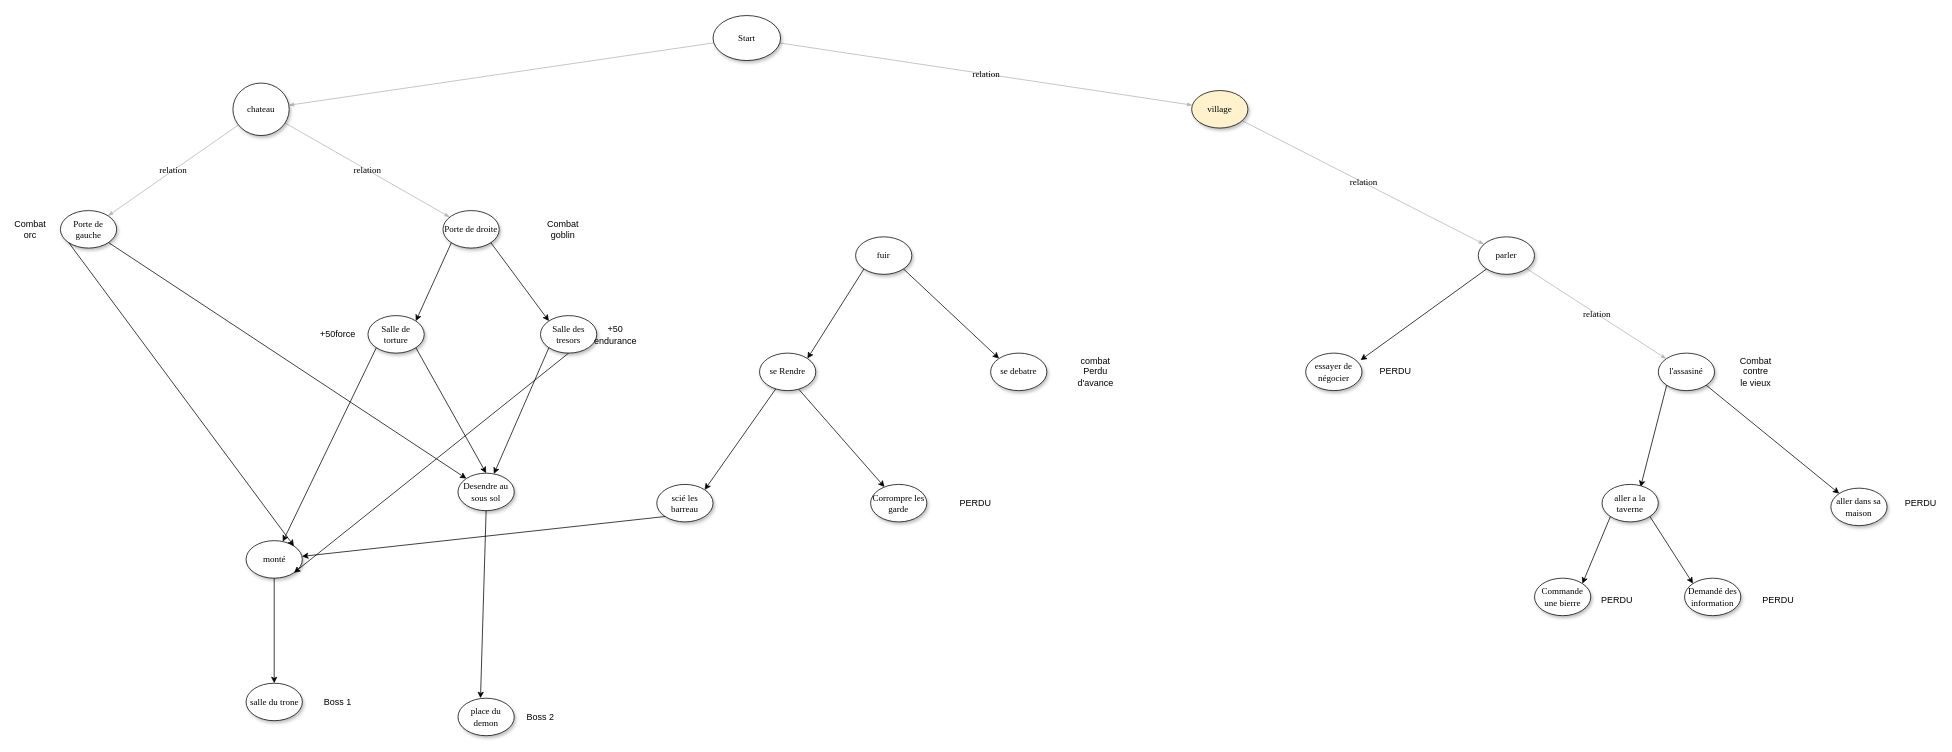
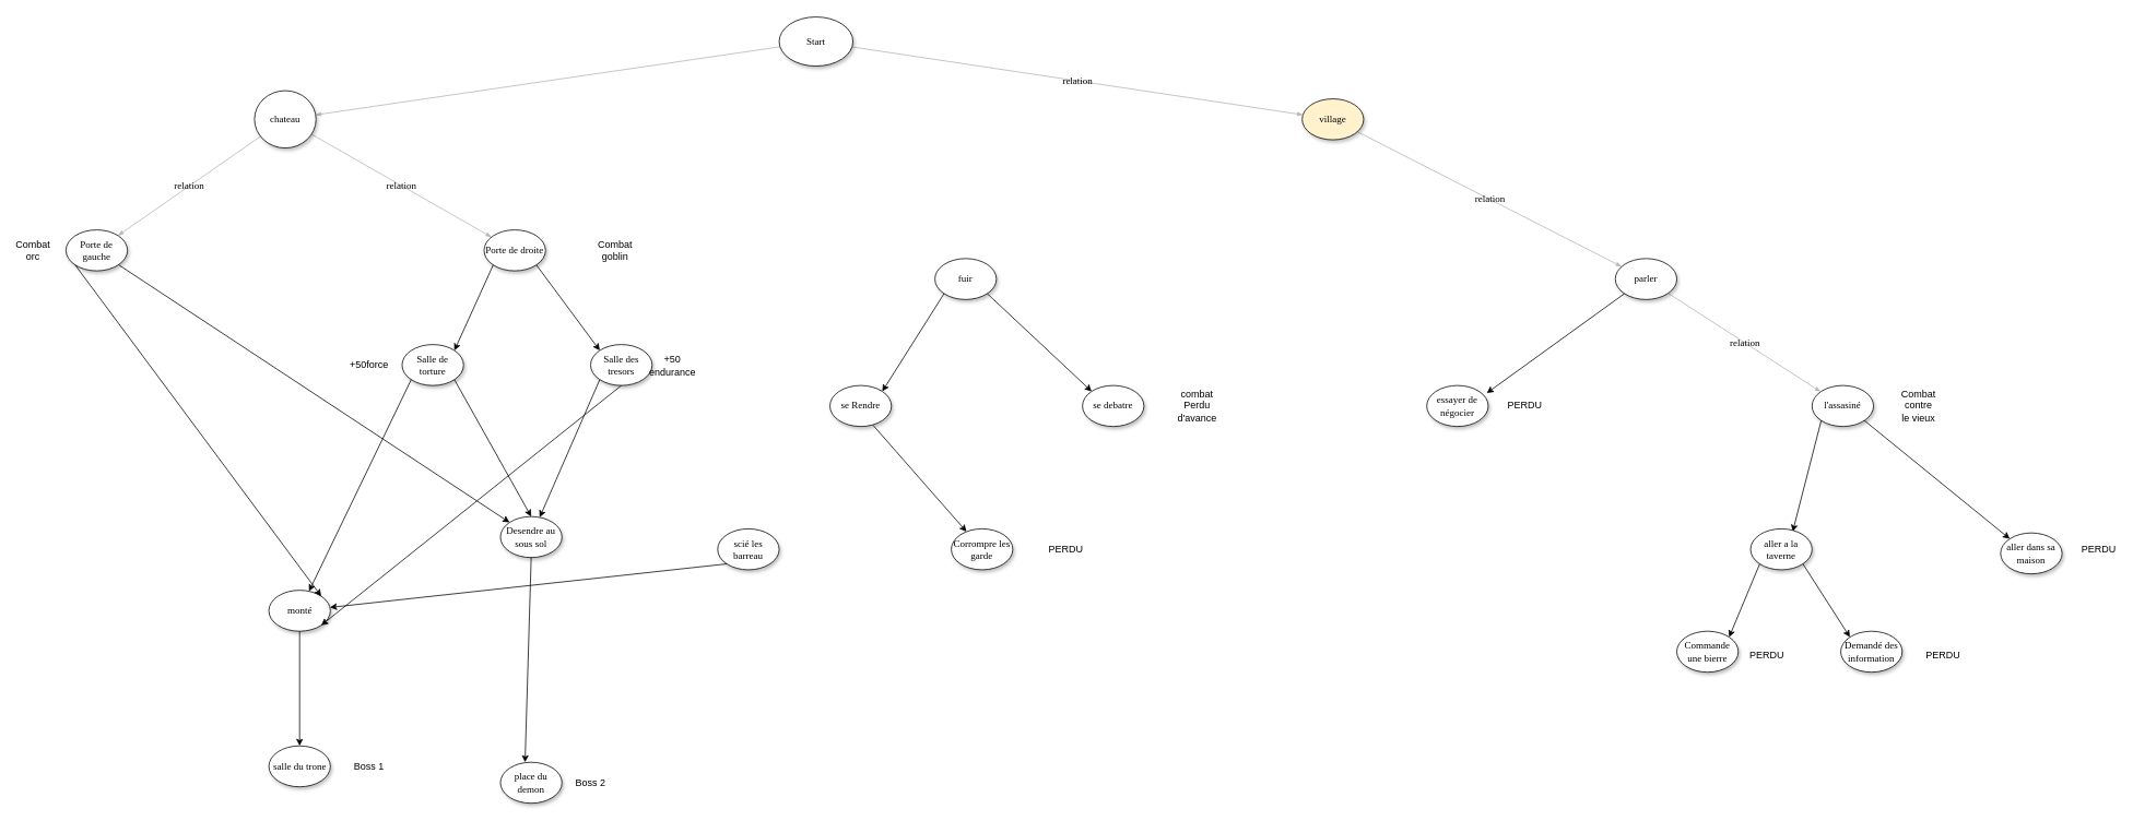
  <mxCell id="0" />
  <mxCell id="1" parent="0" />
  <mxCell id="2" style="edgeStyle=none;rounded=1;html=1;labelBackgroundColor=none;startArrow=none;startFill=0;startSize=5;endArrow=classicThin;endFill=1;endSize=5;jettySize=auto;orthogonalLoop=1;strokeColor=#B3B3B3;strokeWidth=1;fontFamily=Verdana;fontSize=12" parent="1" source="4" target="7" edge="1"><mxGeometry relative="1" as="geometry" /></mxCell>
  <mxCell id="3" value="relation" style="edgeStyle=none;rounded=1;html=1;labelBackgroundColor=none;startArrow=none;startFill=0;startSize=5;endArrow=classicThin;endFill=1;endSize=5;jettySize=auto;orthogonalLoop=1;strokeColor=#B3B3B3;strokeWidth=1;fontFamily=Verdana;fontSize=12" parent="1" source="4" target="9" edge="1"><mxGeometry relative="1" as="geometry" /></mxCell>
  <mxCell id="4" value="Start" style="ellipse;whiteSpace=wrap;html=1;rounded=0;shadow=1;comic=0;labelBackgroundColor=none;strokeWidth=1;fontFamily=Verdana;fontSize=12;align=center;" parent="1" vertex="1"><mxGeometry x="950" y="20" width="90" height="60" as="geometry" /></mxCell>
  <mxCell id="5" value="relation" style="edgeStyle=none;rounded=1;html=1;labelBackgroundColor=none;startArrow=none;startFill=0;startSize=5;endArrow=classicThin;endFill=1;endSize=5;jettySize=auto;orthogonalLoop=1;strokeColor=#B3B3B3;strokeWidth=1;fontFamily=Verdana;fontSize=12" parent="1" source="7" target="14" edge="1"><mxGeometry relative="1" as="geometry" /></mxCell>
  <mxCell id="6" value="relation" style="edgeStyle=none;rounded=1;html=1;labelBackgroundColor=none;startArrow=none;startFill=0;startSize=5;endArrow=classicThin;endFill=1;endSize=5;jettySize=auto;orthogonalLoop=1;strokeColor=#B3B3B3;strokeWidth=1;fontFamily=Verdana;fontSize=12" parent="1" source="7" target="13" edge="1"><mxGeometry relative="1" as="geometry" /></mxCell>
  <mxCell id="7" value="chateau" style="ellipse;whiteSpace=wrap;html=1;rounded=0;shadow=1;comic=0;labelBackgroundColor=none;strokeWidth=1;fontFamily=Verdana;fontSize=12;align=center;" parent="1" vertex="1"><mxGeometry x="310" y="110" width="75" height="70" as="geometry" /></mxCell>
  <mxCell id="8" value="relation" style="edgeStyle=none;rounded=1;html=1;labelBackgroundColor=none;startArrow=none;startFill=0;startSize=5;endArrow=classicThin;endFill=1;endSize=5;jettySize=auto;orthogonalLoop=1;strokeColor=#B3B3B3;strokeWidth=1;fontFamily=Verdana;fontSize=12" parent="1" source="9" target="11" edge="1"><mxGeometry relative="1" as="geometry" /></mxCell>
  <mxCell id="9" value="village" style="ellipse;whiteSpace=wrap;html=1;rounded=0;shadow=1;comic=0;labelBackgroundColor=none;strokeWidth=1;fontFamily=Verdana;fontSize=12;align=center;fillColor=#fff2cc;" parent="1" vertex="1"><mxGeometry x="1588" y="120" width="75" height="50" as="geometry" /></mxCell>
  <mxCell id="10" value="relation" style="edgeStyle=none;rounded=1;html=1;labelBackgroundColor=none;startArrow=none;startFill=0;startSize=5;endArrow=classicThin;endFill=1;endSize=5;jettySize=auto;orthogonalLoop=1;strokeColor=#B3B3B3;strokeWidth=1;fontFamily=Verdana;fontSize=12" parent="1" source="11" target="12" edge="1"><mxGeometry relative="1" as="geometry" /></mxCell>
  <mxCell id="11" value="parler" style="ellipse;whiteSpace=wrap;html=1;rounded=0;shadow=1;comic=0;labelBackgroundColor=none;strokeWidth=1;fontFamily=Verdana;fontSize=12;align=center;" parent="1" vertex="1"><mxGeometry x="1970" y="315" width="75" height="50" as="geometry" /></mxCell>
  <mxCell id="12" value="l'assasiné" style="ellipse;whiteSpace=wrap;html=1;rounded=0;shadow=1;comic=0;labelBackgroundColor=none;strokeWidth=1;fontFamily=Verdana;fontSize=12;align=center;" parent="1" vertex="1"><mxGeometry x="2210" y="470" width="75" height="50" as="geometry" /></mxCell>
  <mxCell id="13" value="Porte de droite" style="ellipse;whiteSpace=wrap;html=1;rounded=0;shadow=1;comic=0;labelBackgroundColor=none;strokeWidth=1;fontFamily=Verdana;fontSize=12;align=center;" parent="1" vertex="1"><mxGeometry x="590" y="280" width="75" height="50" as="geometry" /></mxCell>
  <mxCell id="14" value="Porte de &lt;br&gt;gauche" style="ellipse;whiteSpace=wrap;html=1;rounded=0;shadow=1;comic=0;labelBackgroundColor=none;strokeWidth=1;fontFamily=Verdana;fontSize=12;align=center;" parent="1" vertex="1"><mxGeometry x="80" y="280" width="75" height="50" as="geometry" /></mxCell>
  <mxCell id="15" value="fuir" style="ellipse;whiteSpace=wrap;html=1;rounded=0;shadow=1;comic=0;labelBackgroundColor=none;strokeWidth=1;fontFamily=Verdana;fontSize=12;align=center;" vertex="1" parent="1"><mxGeometry x="1140" y="315" width="75" height="50" as="geometry" /></mxCell>
  <mxCell id="16" value="Combat goblin" style="text;html=1;strokeColor=none;fillColor=none;align=center;verticalAlign=middle;whiteSpace=wrap;rounded=0;" vertex="1" parent="1"><mxGeometry x="730" y="295" width="40" height="20" as="geometry" /></mxCell>
  <mxCell id="17" value="Combat orc" style="text;html=1;strokeColor=none;fillColor=none;align=center;verticalAlign=middle;whiteSpace=wrap;rounded=0;" vertex="1" parent="1"><mxGeometry x="20" y="295" width="40" height="20" as="geometry" /></mxCell>
  <mxCell id="18" value="essayer de négocier" style="ellipse;whiteSpace=wrap;html=1;rounded=0;shadow=1;comic=0;labelBackgroundColor=none;strokeWidth=1;fontFamily=Verdana;fontSize=12;align=center;" vertex="1" parent="1"><mxGeometry x="1740" y="470" width="75" height="50" as="geometry" /></mxCell>
  <mxCell id="19" value="" style="endArrow=classic;html=1;exitX=1;exitY=1;exitDx=0;exitDy=0;entryX=0;entryY=0;entryDx=0;entryDy=0;" edge="1" parent="1" source="15" target="30"><mxGeometry width="50" height="50" relative="1" as="geometry"><mxPoint x="1165" y="415" as="sourcePoint" /><mxPoint x="1340" y="560" as="targetPoint" /></mxGeometry></mxCell>
  <mxCell id="20" value="monté" style="ellipse;whiteSpace=wrap;html=1;rounded=0;shadow=1;comic=0;labelBackgroundColor=none;strokeWidth=1;fontFamily=Verdana;fontSize=12;align=center;" vertex="1" parent="1"><mxGeometry x="327.5" y="720" width="75" height="50" as="geometry" /></mxCell>
  <mxCell id="21" value="" style="endArrow=classic;html=1;entryX=1;entryY=0;entryDx=0;entryDy=0;exitX=0;exitY=1;exitDx=0;exitDy=0;" edge="1" parent="1" source="14" target="20"><mxGeometry width="50" height="50" relative="1" as="geometry"><mxPoint x="-250" y="410" as="sourcePoint" /><mxPoint x="-200" y="360" as="targetPoint" /></mxGeometry></mxCell>
  <mxCell id="22" value="Desendre au sous sol" style="ellipse;whiteSpace=wrap;html=1;rounded=0;shadow=1;comic=0;labelBackgroundColor=none;strokeWidth=1;fontFamily=Verdana;fontSize=12;align=center;" vertex="1" parent="1"><mxGeometry x="610" y="630" width="75" height="50" as="geometry" /></mxCell>
  <mxCell id="23" value="" style="endArrow=classic;html=1;entryX=0;entryY=0;entryDx=0;entryDy=0;" edge="1" parent="1" source="14" target="22"><mxGeometry width="50" height="50" relative="1" as="geometry"><mxPoint x="-70" y="370" as="sourcePoint" /><mxPoint x="-60" y="410" as="targetPoint" /></mxGeometry></mxCell>
  <mxCell id="24" value="" style="endArrow=classic;html=1;exitX=0;exitY=1;exitDx=0;exitDy=0;entryX=0.975;entryY=0.186;entryDx=0;entryDy=0;entryPerimeter=0;" edge="1" parent="1" source="11" target="18"><mxGeometry width="50" height="50" relative="1" as="geometry"><mxPoint x="1870" y="400" as="sourcePoint" /><mxPoint x="1920" y="350" as="targetPoint" /></mxGeometry></mxCell>
  <mxCell id="25" value="Combat contre le vieux" style="text;html=1;strokeColor=none;fillColor=none;align=center;verticalAlign=middle;whiteSpace=wrap;rounded=0;" vertex="1" parent="1"><mxGeometry x="2320" y="485" width="40" height="20" as="geometry" /></mxCell>
  <mxCell id="26" value="" style="endArrow=classic;html=1;exitX=1;exitY=1;exitDx=0;exitDy=0;entryX=0;entryY=0;entryDx=0;entryDy=0;" edge="1" parent="1" source="12" target="27"><mxGeometry width="50" height="50" relative="1" as="geometry"><mxPoint x="2250" y="620" as="sourcePoint" /><mxPoint x="2370" y="690" as="targetPoint" /></mxGeometry></mxCell>
  <mxCell id="27" value="aller dans sa maison" style="ellipse;whiteSpace=wrap;html=1;rounded=0;shadow=1;comic=0;labelBackgroundColor=none;strokeWidth=1;fontFamily=Verdana;fontSize=12;align=center;" vertex="1" parent="1"><mxGeometry x="2440" y="650" width="75" height="50" as="geometry" /></mxCell>
  <mxCell id="28" value="" style="endArrow=classic;html=1;exitX=0;exitY=1;exitDx=0;exitDy=0;entryX=0.685;entryY=0.068;entryDx=0;entryDy=0;entryPerimeter=0;" edge="1" parent="1" source="12" target="29"><mxGeometry width="50" height="50" relative="1" as="geometry"><mxPoint x="2110" y="650" as="sourcePoint" /><mxPoint x="2160" y="600" as="targetPoint" /></mxGeometry></mxCell>
  <mxCell id="29" value="aller a la taverne" style="ellipse;whiteSpace=wrap;html=1;rounded=0;shadow=1;comic=0;labelBackgroundColor=none;strokeWidth=1;fontFamily=Verdana;fontSize=12;align=center;" vertex="1" parent="1"><mxGeometry x="2135" y="645" width="75" height="50" as="geometry" /></mxCell>
  <mxCell id="30" value="se debatre" style="ellipse;whiteSpace=wrap;html=1;rounded=0;shadow=1;comic=0;labelBackgroundColor=none;strokeWidth=1;fontFamily=Verdana;fontSize=12;align=center;" vertex="1" parent="1"><mxGeometry x="1320" y="470" width="75" height="50" as="geometry" /></mxCell>
  <mxCell id="31" value="se Rendre" style="ellipse;whiteSpace=wrap;html=1;rounded=0;shadow=1;comic=0;labelBackgroundColor=none;strokeWidth=1;fontFamily=Verdana;fontSize=12;align=center;" vertex="1" parent="1"><mxGeometry x="1011.94" y="470" width="75" height="50" as="geometry" /></mxCell>
  <mxCell id="32" value="" style="endArrow=classic;html=1;entryX=1;entryY=0;entryDx=0;entryDy=0;exitX=0;exitY=1;exitDx=0;exitDy=0;" edge="1" parent="1" source="15" target="31"><mxGeometry width="50" height="50" relative="1" as="geometry"><mxPoint x="1170" y="470" as="sourcePoint" /><mxPoint x="1220" y="420" as="targetPoint" /></mxGeometry></mxCell>
  <mxCell id="33" value="combat Perdu d'avance" style="text;html=1;strokeColor=none;fillColor=none;align=center;verticalAlign=middle;whiteSpace=wrap;rounded=0;" vertex="1" parent="1"><mxGeometry x="1440" y="485" width="40" height="20" as="geometry" /></mxCell>
  <mxCell id="34" value="" style="endArrow=classic;html=1;exitX=0.7;exitY=0.968;exitDx=0;exitDy=0;exitPerimeter=0;" edge="1" parent="1" source="31" target="36"><mxGeometry width="50" height="50" relative="1" as="geometry"><mxPoint x="980" y="590" as="sourcePoint" /><mxPoint x="1030" y="540" as="targetPoint" /></mxGeometry></mxCell>
  <mxCell id="35" value="scié les barreau" style="ellipse;whiteSpace=wrap;html=1;rounded=0;shadow=1;comic=0;labelBackgroundColor=none;strokeWidth=1;fontFamily=Verdana;fontSize=12;align=center;" vertex="1" parent="1"><mxGeometry x="875" y="645" width="75" height="50" as="geometry" /></mxCell>
  <mxCell id="36" value="Corrompre les garde" style="ellipse;whiteSpace=wrap;html=1;rounded=0;shadow=1;comic=0;labelBackgroundColor=none;strokeWidth=1;fontFamily=Verdana;fontSize=12;align=center;" vertex="1" parent="1"><mxGeometry x="1160" y="645" width="75" height="50" as="geometry" /></mxCell>
  <mxCell id="37" value="Salle de torture" style="ellipse;whiteSpace=wrap;html=1;rounded=0;shadow=1;comic=0;labelBackgroundColor=none;strokeWidth=1;fontFamily=Verdana;fontSize=12;align=center;" vertex="1" parent="1"><mxGeometry x="490" y="420" width="75" height="50" as="geometry" /></mxCell>
  <mxCell id="38" value="Salle des tresors" style="ellipse;whiteSpace=wrap;html=1;rounded=0;shadow=1;comic=0;labelBackgroundColor=none;strokeWidth=1;fontFamily=Verdana;fontSize=12;align=center;" vertex="1" parent="1"><mxGeometry x="720" y="420" width="75" height="50" as="geometry" /></mxCell>
  <mxCell id="39" value="" style="endArrow=classic;html=1;exitX=0;exitY=1;exitDx=0;exitDy=0;entryX=1;entryY=0;entryDx=0;entryDy=0;" edge="1" parent="1" source="13" target="37"><mxGeometry width="50" height="50" relative="1" as="geometry"><mxPoint x="590" y="390" as="sourcePoint" /><mxPoint x="640" y="340" as="targetPoint" /></mxGeometry></mxCell>
  <mxCell id="40" value="" style="endArrow=classic;html=1;exitX=1;exitY=1;exitDx=0;exitDy=0;entryX=0;entryY=0;entryDx=0;entryDy=0;" edge="1" parent="1" source="13" target="38"><mxGeometry width="50" height="50" relative="1" as="geometry"><mxPoint x="640" y="410" as="sourcePoint" /><mxPoint x="700" y="360" as="targetPoint" /></mxGeometry></mxCell>
  <mxCell id="41" value="PERDU" style="text;html=1;strokeColor=none;fillColor=none;align=center;verticalAlign=middle;whiteSpace=wrap;rounded=0;" vertex="1" parent="1"><mxGeometry x="2540" y="660" width="40" height="20" as="geometry" /></mxCell>
  <mxCell id="42" value="Demandé des information" style="ellipse;whiteSpace=wrap;html=1;rounded=0;shadow=1;comic=0;labelBackgroundColor=none;strokeWidth=1;fontFamily=Verdana;fontSize=12;align=center;" vertex="1" parent="1"><mxGeometry x="2245" y="770" width="75" height="50" as="geometry" /></mxCell>
  <mxCell id="43" value="Commande&lt;br&gt;une bierre" style="ellipse;whiteSpace=wrap;html=1;rounded=0;shadow=1;comic=0;labelBackgroundColor=none;strokeWidth=1;fontFamily=Verdana;fontSize=12;align=center;" vertex="1" parent="1"><mxGeometry x="2045" y="770" width="75" height="50" as="geometry" /></mxCell>
  <mxCell id="44" value="+50force" style="text;html=1;strokeColor=none;fillColor=none;align=center;verticalAlign=middle;whiteSpace=wrap;rounded=0;" vertex="1" parent="1"><mxGeometry x="430" y="435" width="40" height="20" as="geometry" /></mxCell>
  <mxCell id="45" value="" style="endArrow=classic;html=1;entryX=1;entryY=0;entryDx=0;entryDy=0;exitX=0;exitY=1;exitDx=0;exitDy=0;" edge="1" parent="1" source="29" target="43"><mxGeometry width="50" height="50" relative="1" as="geometry"><mxPoint x="1080" y="1040" as="sourcePoint" /><mxPoint x="1130" y="990" as="targetPoint" /></mxGeometry></mxCell>
  <mxCell id="46" value="" style="endArrow=classic;html=1;entryX=0;entryY=0;entryDx=0;entryDy=0;exitX=1;exitY=1;exitDx=0;exitDy=0;" edge="1" parent="1" source="29" target="42"><mxGeometry width="50" height="50" relative="1" as="geometry"><mxPoint x="2210" y="780" as="sourcePoint" /><mxPoint x="2260" y="730" as="targetPoint" /></mxGeometry></mxCell>
- <mxCell id="47" value="" style="endArrow=classic;html=1;entryX=1;entryY=0;entryDx=0;entryDy=0;" edge="1" parent="1" source="31" target="35"><mxGeometry width="50" height="50" relative="1" as="geometry"><mxPoint x="1010" y="610" as="sourcePoint" /><mxPoint x="1060" y="560" as="targetPoint" /></mxGeometry></mxCell>
  <mxCell id="48" value="" style="endArrow=classic;html=1;entryX=1;entryY=1;entryDx=0;entryDy=0;exitX=0.5;exitY=1;exitDx=0;exitDy=0;" edge="1" parent="1" source="38" target="20"><mxGeometry width="50" height="50" relative="1" as="geometry"><mxPoint x="10" y="890" as="sourcePoint" /><mxPoint x="60" y="840" as="targetPoint" /></mxGeometry></mxCell>
  <mxCell id="49" value="" style="endArrow=classic;html=1;exitX=0;exitY=1;exitDx=0;exitDy=0;" edge="1" parent="1" source="37" target="20"><mxGeometry width="50" height="50" relative="1" as="geometry"><mxPoint x="460" y="570" as="sourcePoint" /><mxPoint x="510" y="520" as="targetPoint" /></mxGeometry></mxCell>
  <mxCell id="50" value="" style="endArrow=classic;html=1;entryX=0.5;entryY=0;entryDx=0;entryDy=0;exitX=1;exitY=1;exitDx=0;exitDy=0;" edge="1" parent="1" source="37" target="22"><mxGeometry width="50" height="50" relative="1" as="geometry"><mxPoint x="480" y="750" as="sourcePoint" /><mxPoint x="530" y="700" as="targetPoint" /></mxGeometry></mxCell>
  <mxCell id="51" value="" style="endArrow=classic;html=1;exitX=0;exitY=1;exitDx=0;exitDy=0;" edge="1" parent="1" source="38" target="22"><mxGeometry width="50" height="50" relative="1" as="geometry"><mxPoint x="410" y="720" as="sourcePoint" /><mxPoint x="460" y="670" as="targetPoint" /></mxGeometry></mxCell>
  <mxCell id="52" value="" style="endArrow=classic;html=1;exitX=0.5;exitY=1;exitDx=0;exitDy=0;entryX=0.5;entryY=0;entryDx=0;entryDy=0;" edge="1" parent="1" source="20" target="53"><mxGeometry width="50" height="50" relative="1" as="geometry"><mxPoint x="352.5" y="790" as="sourcePoint" /><mxPoint x="402.5" y="740" as="targetPoint" /></mxGeometry></mxCell>
  <mxCell id="53" value="salle du trone" style="ellipse;whiteSpace=wrap;html=1;rounded=0;shadow=1;comic=0;labelBackgroundColor=none;strokeWidth=1;fontFamily=Verdana;fontSize=12;align=center;" vertex="1" parent="1"><mxGeometry x="327.5" y="910" width="75" height="50" as="geometry" /></mxCell>
  <mxCell id="54" value="Boss 1" style="text;html=1;strokeColor=none;fillColor=none;align=center;verticalAlign=middle;whiteSpace=wrap;rounded=0;" vertex="1" parent="1"><mxGeometry x="430" y="925" width="40" height="20" as="geometry" /></mxCell>
  <mxCell id="55" value="" style="endArrow=classic;html=1;exitX=0;exitY=1;exitDx=0;exitDy=0;" edge="1" parent="1" source="35" target="20"><mxGeometry width="50" height="50" relative="1" as="geometry"><mxPoint x="690" y="850" as="sourcePoint" /><mxPoint x="740" y="800" as="targetPoint" /></mxGeometry></mxCell>
  <mxCell id="56" value="" style="endArrow=classic;html=1;exitX=0.5;exitY=1;exitDx=0;exitDy=0;" edge="1" parent="1" source="22"><mxGeometry width="50" height="50" relative="1" as="geometry"><mxPoint x="-90" y="1360" as="sourcePoint" /><mxPoint x="640" y="930" as="targetPoint" /></mxGeometry></mxCell>
  <mxCell id="57" value="place du demon" style="ellipse;whiteSpace=wrap;html=1;rounded=0;shadow=1;comic=0;labelBackgroundColor=none;strokeWidth=1;fontFamily=Verdana;fontSize=12;align=center;" vertex="1" parent="1"><mxGeometry x="610" y="930" width="75" height="50" as="geometry" /></mxCell>
  <mxCell id="58" value="&lt;div align=&quot;center&quot;&gt;Boss 2&lt;/div&gt;" style="text;html=1;strokeColor=none;fillColor=none;align=center;verticalAlign=middle;whiteSpace=wrap;rounded=0;" vertex="1" parent="1"><mxGeometry x="700" y="945" width="40" height="20" as="geometry" /></mxCell>
  <mxCell id="59" value="PERDU" style="text;html=1;strokeColor=none;fillColor=none;align=center;verticalAlign=middle;whiteSpace=wrap;rounded=0;" vertex="1" parent="1"><mxGeometry x="2350" y="790" width="40" height="20" as="geometry" /></mxCell>
  <mxCell id="60" value="PERDU" style="text;html=1;strokeColor=none;fillColor=none;align=center;verticalAlign=middle;whiteSpace=wrap;rounded=0;" vertex="1" parent="1"><mxGeometry x="2135" y="790" width="40" height="20" as="geometry" /></mxCell>
  <mxCell id="61" value="PERDU" style="text;html=1;strokeColor=none;fillColor=none;align=center;verticalAlign=middle;whiteSpace=wrap;rounded=0;" vertex="1" parent="1"><mxGeometry x="1840" y="485" width="40" height="20" as="geometry" /></mxCell>
  <mxCell id="62" value="PERDU" style="text;html=1;strokeColor=none;fillColor=none;align=center;verticalAlign=middle;whiteSpace=wrap;rounded=0;" vertex="1" parent="1"><mxGeometry x="1280" y="660" width="40" height="20" as="geometry" /></mxCell>
  <mxCell id="63" value="+50 endurance" style="text;html=1;strokeColor=none;fillColor=none;align=center;verticalAlign=middle;whiteSpace=wrap;rounded=0;" vertex="1" parent="1"><mxGeometry x="800" y="436" width="40" height="20" as="geometry" /></mxCell>
